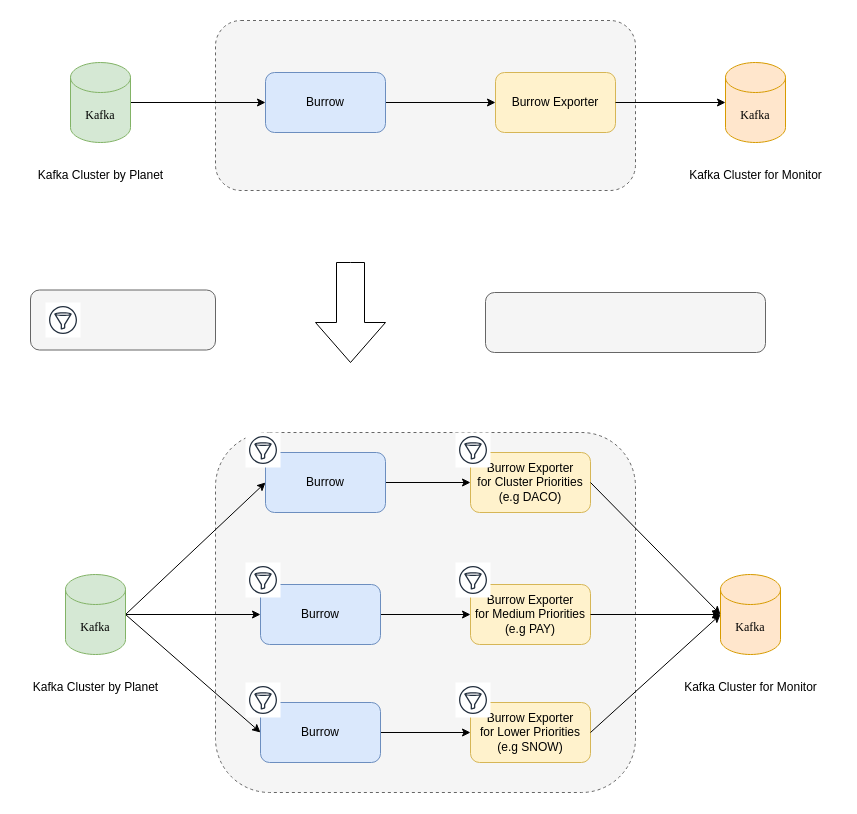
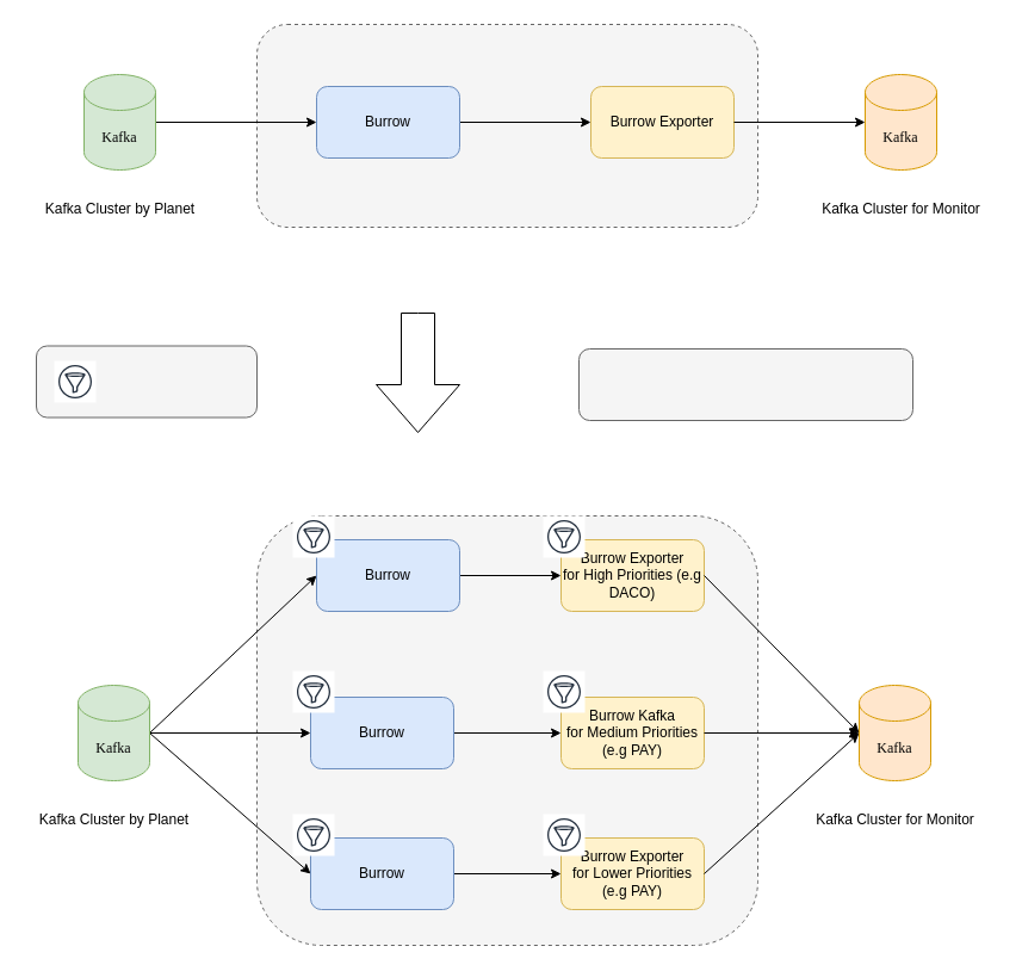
  <mxCell id="0" />
  <mxCell id="1" parent="0" />
  <mxCell id="2" value="" style="rounded=1;whiteSpace=wrap;html=1;strokeColor=#666666;fillColor=#f5f5f5;fontColor=#333333;" vertex="1" parent="1"><mxGeometry x="485" y="292" width="280" height="60" as="geometry" /></mxCell>
  <mxCell id="3" value="" style="rounded=1;whiteSpace=wrap;html=1;strokeColor=#666666;fillColor=#f5f5f5;fontColor=#333333;" vertex="1" parent="1"><mxGeometry x="30" y="289.5" width="185" height="60" as="geometry" /></mxCell>
  <mxCell id="4" value="" style="rounded=1;whiteSpace=wrap;html=1;dashed=1;fillColor=#f5f5f5;fontColor=#333333;strokeColor=#666666;" parent="1" vertex="1"><mxGeometry x="215" y="20" width="420" height="170" as="geometry" /></mxCell>
  <mxCell id="5" style="rounded=0;orthogonalLoop=1;jettySize=auto;html=1;" parent="1" source="6" target="9" edge="1"><mxGeometry relative="1" as="geometry" /></mxCell>
  <mxCell id="6" value="Burrow" style="rounded=1;whiteSpace=wrap;html=1;fillColor=#dae8fc;strokeColor=#6c8ebf;" parent="1" vertex="1"><mxGeometry x="265" y="72" width="120" height="60" as="geometry" /></mxCell>
  <mxCell id="7" style="edgeStyle=none;rounded=0;orthogonalLoop=1;jettySize=auto;html=1;fontFamily=Verdana;" parent="1" source="8" target="6" edge="1"><mxGeometry relative="1" as="geometry" /></mxCell>
  <mxCell id="8" value="Kafka" style="shape=cylinder3;whiteSpace=wrap;html=1;boundedLbl=1;backgroundOutline=1;size=15;fontFamily=Verdana;fillColor=#d5e8d4;strokeColor=#82b366;" parent="1" vertex="1"><mxGeometry x="70" y="62" width="60" height="80" as="geometry" /></mxCell>
  <mxCell id="9" value="Burrow Exporter" style="rounded=1;whiteSpace=wrap;html=1;fillColor=#fff2cc;strokeColor=#d6b656;" parent="1" vertex="1"><mxGeometry x="495" y="72" width="120" height="60" as="geometry" /></mxCell>
  <mxCell id="10" value="Kafka" style="shape=cylinder3;whiteSpace=wrap;html=1;boundedLbl=1;backgroundOutline=1;size=15;fontFamily=Verdana;fillColor=#ffe6cc;strokeColor=#d79b00;" parent="1" vertex="1"><mxGeometry x="725" y="62" width="60" height="80" as="geometry" /></mxCell>
  <mxCell id="11" value="Kafka Cluster by Planet" style="text;html=1;align=center;verticalAlign=middle;resizable=0;points=[];autosize=1;strokeColor=none;fillColor=none;" parent="1" vertex="1"><mxGeometry x="25" y="160" width="150" height="30" as="geometry" /></mxCell>
  <mxCell id="12" value="Kafka Cluster for Monitor" style="text;html=1;align=center;verticalAlign=middle;resizable=0;points=[];autosize=1;strokeColor=none;fillColor=none;" parent="1" vertex="1"><mxGeometry x="675" y="160" width="160" height="30" as="geometry" /></mxCell>
  <mxCell id="13" style="edgeStyle=orthogonalEdgeStyle;rounded=0;orthogonalLoop=1;jettySize=auto;html=1;entryX=0;entryY=0.5;entryDx=0;entryDy=0;entryPerimeter=0;" parent="1" source="9" target="10" edge="1"><mxGeometry relative="1" as="geometry" /></mxCell>
  <mxCell id="14" value="" style="rounded=1;whiteSpace=wrap;html=1;dashed=1;fillColor=#f5f5f5;fontColor=#333333;strokeColor=#666666;" parent="1" vertex="1"><mxGeometry x="215" y="432" width="420" height="360" as="geometry" /></mxCell>
  <mxCell id="15" style="rounded=0;orthogonalLoop=1;jettySize=auto;html=1;" parent="1" source="18" target="23" edge="1"><mxGeometry relative="1" as="geometry" /></mxCell>
  <mxCell id="16" style="rounded=0;orthogonalLoop=1;jettySize=auto;html=1;entryX=0;entryY=0.5;entryDx=0;entryDy=0;exitX=1;exitY=0.5;exitDx=0;exitDy=0;" parent="1" source="33" target="28" edge="1"><mxGeometry relative="1" as="geometry" /></mxCell>
  <mxCell id="17" style="rounded=0;orthogonalLoop=1;jettySize=auto;html=1;entryX=0;entryY=0.5;entryDx=0;entryDy=0;exitX=1;exitY=0.5;exitDx=0;exitDy=0;" parent="1" source="34" target="29" edge="1"><mxGeometry relative="1" as="geometry" /></mxCell>
  <mxCell id="18" value="Burrow" style="rounded=1;whiteSpace=wrap;html=1;fillColor=#dae8fc;strokeColor=#6c8ebf;" parent="1" vertex="1"><mxGeometry x="260" y="584" width="120" height="60" as="geometry" /></mxCell>
  <mxCell id="19" style="edgeStyle=none;rounded=0;orthogonalLoop=1;jettySize=auto;html=1;fontFamily=Verdana;" parent="1" source="22" target="18" edge="1"><mxGeometry relative="1" as="geometry" /></mxCell>
  <mxCell id="20" style="rounded=0;orthogonalLoop=1;jettySize=auto;html=1;entryX=0;entryY=0.5;entryDx=0;entryDy=0;exitX=1;exitY=0.5;exitDx=0;exitDy=0;exitPerimeter=0;" edge="1" parent="1" source="22" target="33"><mxGeometry relative="1" as="geometry" /></mxCell>
  <mxCell id="21" style="rounded=0;orthogonalLoop=1;jettySize=auto;html=1;entryX=0;entryY=0.5;entryDx=0;entryDy=0;exitX=1;exitY=0.5;exitDx=0;exitDy=0;exitPerimeter=0;" edge="1" parent="1" source="22" target="34"><mxGeometry relative="1" as="geometry" /></mxCell>
  <mxCell id="22" value="Kafka" style="shape=cylinder3;whiteSpace=wrap;html=1;boundedLbl=1;backgroundOutline=1;size=15;fontFamily=Verdana;fillColor=#d5e8d4;strokeColor=#82b366;" parent="1" vertex="1"><mxGeometry x="65" y="574" width="60" height="80" as="geometry" /></mxCell>
- <mxCell id="23" value="Burrow Exporter&lt;br&gt;for Medium Priorities (e.g PAY)" style="rounded=1;whiteSpace=wrap;html=1;fillColor=#fff2cc;strokeColor=#d6b656;" parent="1" vertex="1"><mxGeometry x="470" y="584" width="120" height="60" as="geometry" /></mxCell>
+ <mxCell id="23" value="Burrow Kafka&lt;br&gt;for Medium Priorities (e.g PAY)" style="rounded=1;whiteSpace=wrap;html=1;fillColor=#fff2cc;strokeColor=#d6b656;" parent="1" vertex="1"><mxGeometry x="470" y="584" width="120" height="60" as="geometry" /></mxCell>
  <mxCell id="24" value="Kafka" style="shape=cylinder3;whiteSpace=wrap;html=1;boundedLbl=1;backgroundOutline=1;size=15;fontFamily=Verdana;fillColor=#ffe6cc;strokeColor=#d79b00;" parent="1" vertex="1"><mxGeometry x="720" y="574" width="60" height="80" as="geometry" /></mxCell>
  <mxCell id="25" value="Kafka Cluster by Planet" style="text;html=1;align=center;verticalAlign=middle;resizable=0;points=[];autosize=1;strokeColor=none;fillColor=none;" parent="1" vertex="1"><mxGeometry x="20" y="672" width="150" height="30" as="geometry" /></mxCell>
  <mxCell id="26" value="Kafka Cluster for Monitor" style="text;html=1;align=center;verticalAlign=middle;resizable=0;points=[];autosize=1;strokeColor=none;fillColor=none;" parent="1" vertex="1"><mxGeometry x="670" y="672" width="160" height="30" as="geometry" /></mxCell>
  <mxCell id="27" style="edgeStyle=orthogonalEdgeStyle;rounded=0;orthogonalLoop=1;jettySize=auto;html=1;entryX=0;entryY=0.5;entryDx=0;entryDy=0;entryPerimeter=0;" parent="1" source="23" target="24" edge="1"><mxGeometry relative="1" as="geometry" /></mxCell>
- <mxCell id="28" value="Burrow Exporter&lt;br&gt;for Cluster Priorities (e.g DACO)" style="rounded=1;whiteSpace=wrap;html=1;fillColor=#fff2cc;strokeColor=#d6b656;" parent="1" vertex="1"><mxGeometry x="470" y="452" width="120" height="60" as="geometry" /></mxCell>
- <mxCell id="29" value="Burrow Exporter&lt;br&gt;for Lower Priorities (e.g SNOW)" style="rounded=1;whiteSpace=wrap;html=1;fillColor=#fff2cc;strokeColor=#d6b656;" parent="1" vertex="1"><mxGeometry x="470" y="702" width="120" height="60" as="geometry" /></mxCell>
+ <mxCell id="28" value="Burrow Exporter&lt;br&gt;for High Priorities (e.g DACO)" style="rounded=1;whiteSpace=wrap;html=1;fillColor=#fff2cc;strokeColor=#d6b656;" parent="1" vertex="1"><mxGeometry x="470" y="452" width="120" height="60" as="geometry" /></mxCell>
+ <mxCell id="29" value="Burrow Exporter&lt;br&gt;for Lower Priorities (e.g PAY)" style="rounded=1;whiteSpace=wrap;html=1;fillColor=#fff2cc;strokeColor=#d6b656;" parent="1" vertex="1"><mxGeometry x="470" y="702" width="120" height="60" as="geometry" /></mxCell>
  <mxCell id="30" style="rounded=0;orthogonalLoop=1;jettySize=auto;html=1;entryX=0;entryY=0.5;entryDx=0;entryDy=0;entryPerimeter=0;exitX=1;exitY=0.5;exitDx=0;exitDy=0;" parent="1" source="28" target="24" edge="1"><mxGeometry relative="1" as="geometry" /></mxCell>
  <mxCell id="31" style="rounded=0;orthogonalLoop=1;jettySize=auto;html=1;entryX=0;entryY=0.5;entryDx=0;entryDy=0;entryPerimeter=0;exitX=1;exitY=0.5;exitDx=0;exitDy=0;" parent="1" source="29" target="24" edge="1"><mxGeometry relative="1" as="geometry" /></mxCell>
  <mxCell id="32" value="" style="html=1;shadow=0;dashed=0;align=center;verticalAlign=middle;shape=mxgraph.arrows2.arrow;dy=0.6;dx=40;direction=south;notch=0;" vertex="1" parent="1"><mxGeometry x="315" y="262" width="70" height="100" as="geometry" /></mxCell>
  <mxCell id="33" value="Burrow" style="rounded=1;whiteSpace=wrap;html=1;fillColor=#dae8fc;strokeColor=#6c8ebf;" vertex="1" parent="1"><mxGeometry x="265" y="452" width="120" height="60" as="geometry" /></mxCell>
  <mxCell id="34" value="Burrow" style="rounded=1;whiteSpace=wrap;html=1;fillColor=#dae8fc;strokeColor=#6c8ebf;" vertex="1" parent="1"><mxGeometry x="260" y="702" width="120" height="60" as="geometry" /></mxCell>
  <mxCell id="35" value="" style="sketch=0;outlineConnect=0;fontColor=#232F3E;gradientColor=none;strokeColor=#232F3E;fillColor=#ffffff;dashed=0;verticalLabelPosition=bottom;verticalAlign=top;align=center;html=1;fontSize=12;fontStyle=0;aspect=fixed;shape=mxgraph.aws4.resourceIcon;resIcon=mxgraph.aws4.filtering_rule;" vertex="1" parent="1"><mxGeometry x="455" y="682" width="35" height="35" as="geometry" /></mxCell>
  <mxCell id="36" value="" style="sketch=0;outlineConnect=0;fontColor=#232F3E;gradientColor=none;strokeColor=#232F3E;fillColor=#ffffff;dashed=0;verticalLabelPosition=bottom;verticalAlign=top;align=center;html=1;fontSize=12;fontStyle=0;aspect=fixed;shape=mxgraph.aws4.resourceIcon;resIcon=mxgraph.aws4.filtering_rule;" vertex="1" parent="1"><mxGeometry x="455" y="432" width="35" height="35" as="geometry" /></mxCell>
  <mxCell id="37" value="" style="sketch=0;outlineConnect=0;fontColor=#232F3E;gradientColor=none;strokeColor=#232F3E;fillColor=#ffffff;dashed=0;verticalLabelPosition=bottom;verticalAlign=top;align=center;html=1;fontSize=12;fontStyle=0;aspect=fixed;shape=mxgraph.aws4.resourceIcon;resIcon=mxgraph.aws4.filtering_rule;" vertex="1" parent="1"><mxGeometry x="245" y="682" width="35" height="35" as="geometry" /></mxCell>
  <mxCell id="38" value="" style="sketch=0;outlineConnect=0;fontColor=#232F3E;gradientColor=none;strokeColor=#232F3E;fillColor=#ffffff;dashed=0;verticalLabelPosition=bottom;verticalAlign=top;align=center;html=1;fontSize=12;fontStyle=0;aspect=fixed;shape=mxgraph.aws4.resourceIcon;resIcon=mxgraph.aws4.filtering_rule;" vertex="1" parent="1"><mxGeometry x="245" y="432" width="35" height="35" as="geometry" /></mxCell>
  <mxCell id="39" value="" style="sketch=0;outlineConnect=0;fontColor=#232F3E;gradientColor=none;strokeColor=#232F3E;fillColor=#ffffff;dashed=0;verticalLabelPosition=bottom;verticalAlign=top;align=center;html=1;fontSize=12;fontStyle=0;aspect=fixed;shape=mxgraph.aws4.resourceIcon;resIcon=mxgraph.aws4.filtering_rule;" vertex="1" parent="1"><mxGeometry x="245" y="562" width="35" height="35" as="geometry" /></mxCell>
  <mxCell id="40" value="" style="sketch=0;outlineConnect=0;fontColor=#232F3E;gradientColor=none;strokeColor=#232F3E;fillColor=#ffffff;dashed=0;verticalLabelPosition=bottom;verticalAlign=top;align=center;html=1;fontSize=12;fontStyle=0;aspect=fixed;shape=mxgraph.aws4.resourceIcon;resIcon=mxgraph.aws4.filtering_rule;" vertex="1" parent="1"><mxGeometry x="455" y="562" width="35" height="35" as="geometry" /></mxCell>
  <mxCell id="41" value="" style="sketch=0;outlineConnect=0;fontColor=#232F3E;gradientColor=none;strokeColor=#232F3E;fillColor=#ffffff;dashed=0;verticalLabelPosition=bottom;verticalAlign=top;align=center;html=1;fontSize=12;fontStyle=0;aspect=fixed;shape=mxgraph.aws4.resourceIcon;resIcon=mxgraph.aws4.filtering_rule;" vertex="1" parent="1"><mxGeometry x="45" y="302" width="35" height="35" as="geometry" /></mxCell>
